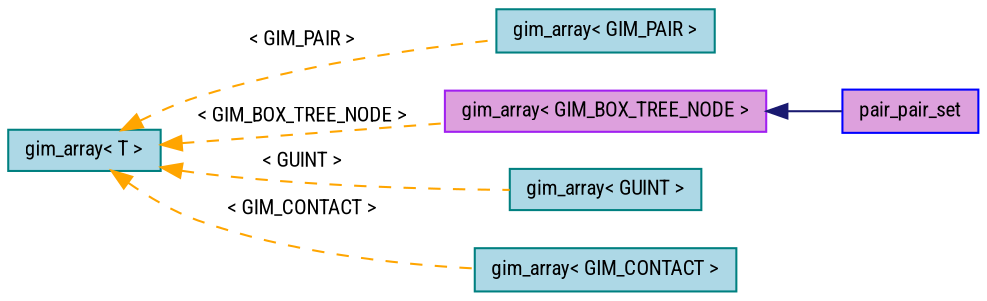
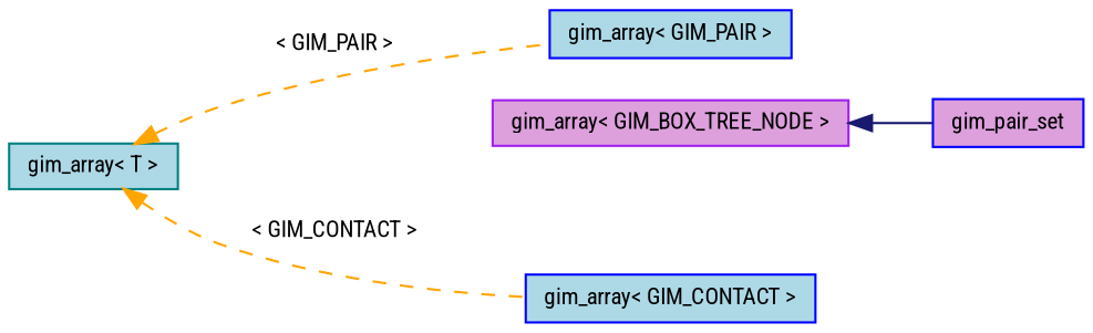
  digraph {
    fontname="Roboto Condensed"
    rankdir=LR
    node [color=teal fillcolor=lightblue fontname="Roboto Condensed" fontsize=10 shape=record style=filled]
    edge [color=orange dir=back fontname="Roboto Condensed" fontsize=10 labelfontname=FreeSans labelfontsize=10 style=dashed]
    n1 [fontcolor=black height=0.2 label="gim_array\< T \>" width=0.4]
-   n2 [height=0.2 label="gim_array\< GIM_PAIR \>" width=0.4]
+   n2 [color=blue height=0.2 label="gim_array\< GIM_PAIR \>" width=0.4]
    n3 [color=purple fillcolor=plum height=0.2 label="gim_array\< GIM_BOX_TREE_NODE \>" width=0.4]
-   n4 [height=0.2 label="gim_array\< GUINT \>" width=0.4]
-   n5 [height=0.2 label="gim_array\< GIM_CONTACT \>" width=0.4]
-   n6 [color=blue fillcolor=plum height=0.2 label=pair_pair_set width=0.4]
+   n5 [color=blue height=0.2 label="gim_array\< GIM_CONTACT \>" width=0.4]
+   n6 [color=blue fillcolor=plum height=0.2 label=gim_pair_set width=0.4]
    n1 -> n2 [label="\< GIM_PAIR \>"]
-   n1 -> n3 [label="\< GIM_BOX_TREE_NODE \>"]
-   n1 -> n4 [label="\< GUINT \>"]
    n1 -> n5 [label="\< GIM_CONTACT \>"]
    n3 -> n6 [color=midnightblue style=solid]
  }
